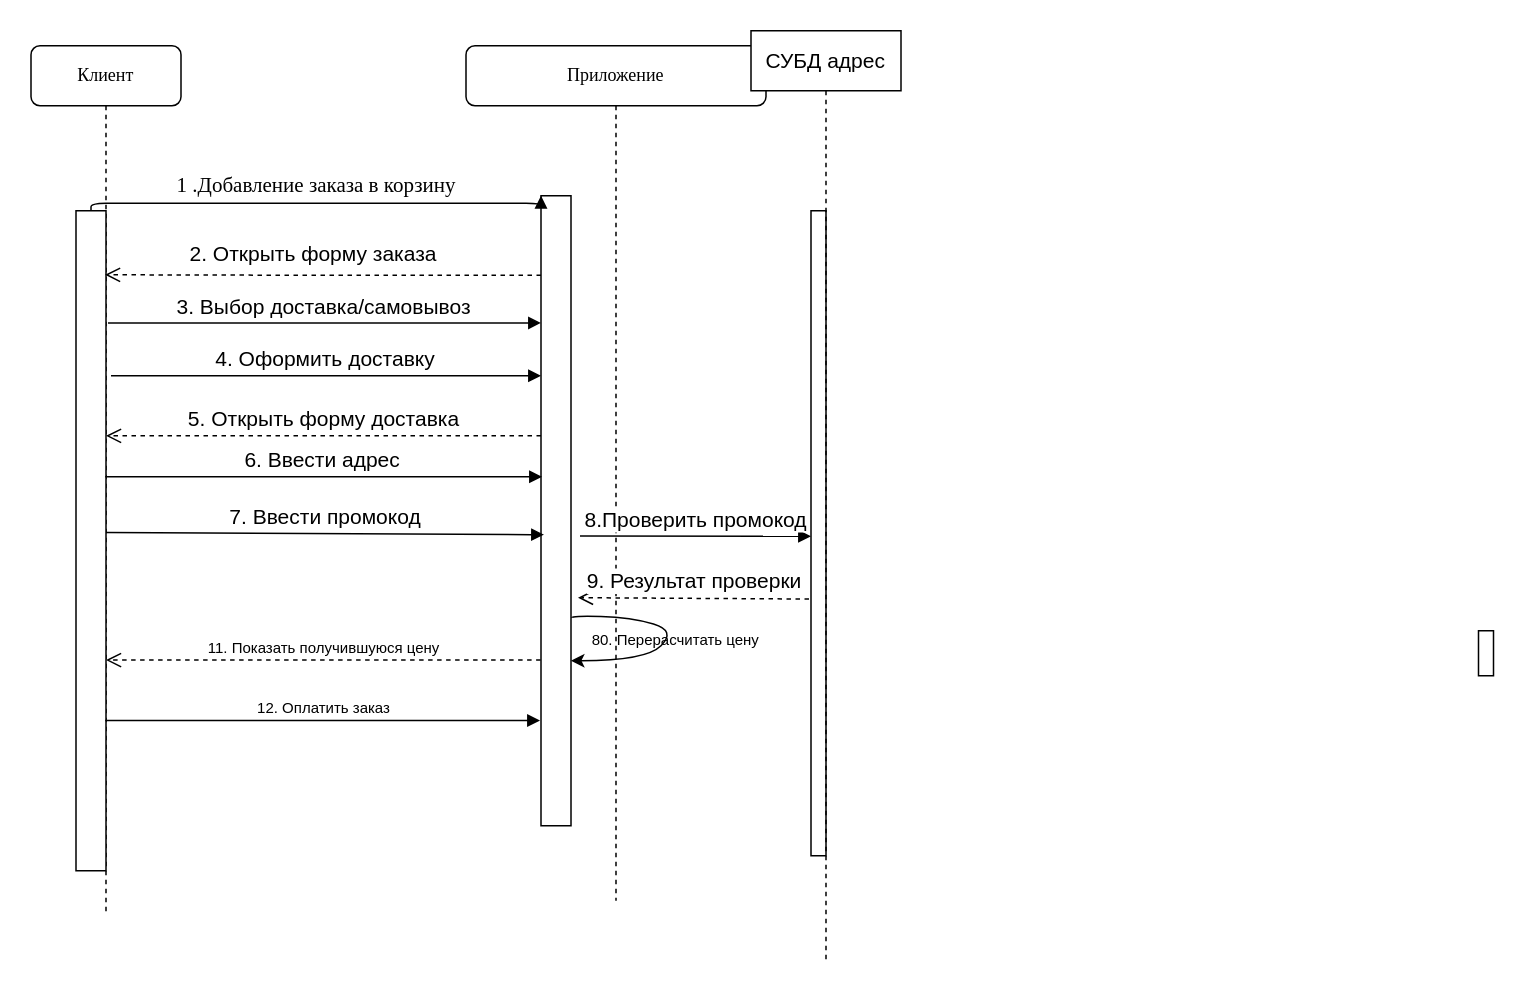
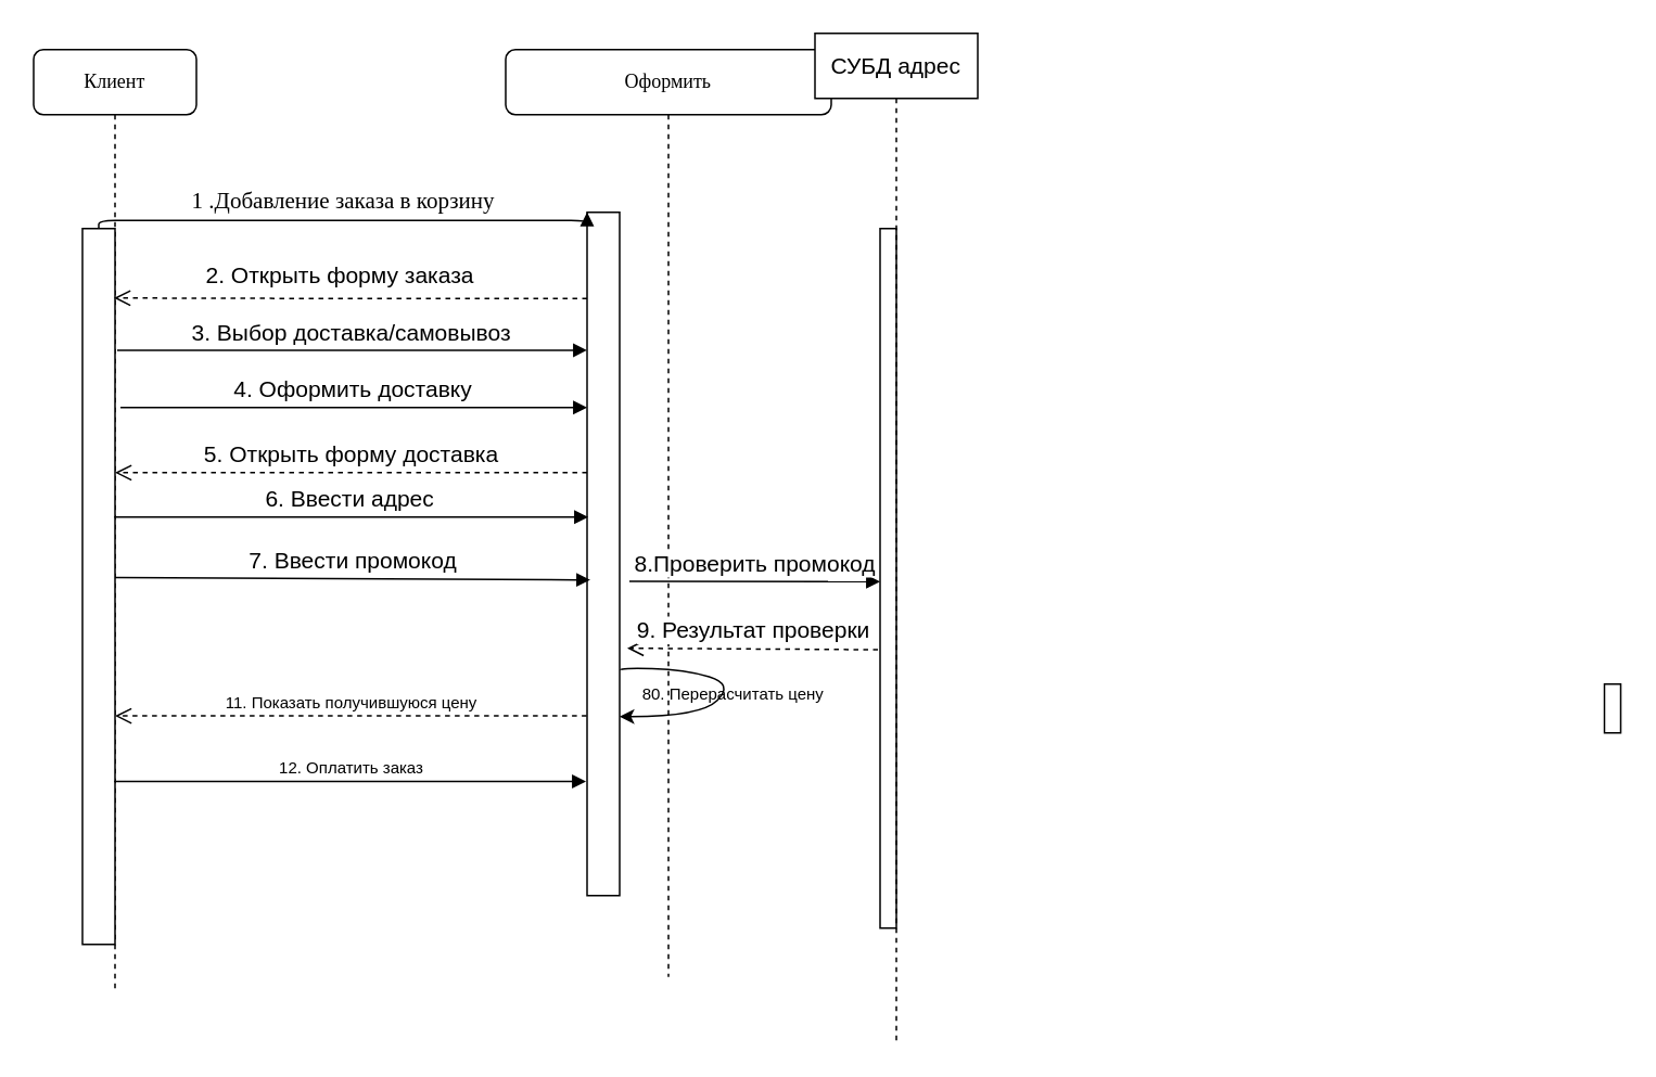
  <mxCell id="0" />
  <mxCell id="1" parent="0" />
  <mxCell id="2" value="Клиент&lt;br&gt;" style="shape=umlLifeline;perimeter=lifelinePerimeter;whiteSpace=wrap;html=1;container=1;collapsible=0;recursiveResize=0;outlineConnect=0;rounded=1;shadow=0;comic=0;labelBackgroundColor=none;strokeWidth=1;fontFamily=Verdana;fontSize=12;align=center;" parent="1" vertex="1"><mxGeometry x="20" y="30" width="100" height="580" as="geometry" /></mxCell>
  <mxCell id="3" value="" style="html=1;points=[];perimeter=orthogonalPerimeter;rounded=0;shadow=0;comic=0;labelBackgroundColor=none;strokeWidth=1;fontFamily=Verdana;fontSize=12;align=center;" parent="2" vertex="1"><mxGeometry x="30" y="110" width="20" height="440" as="geometry" /></mxCell>
- <mxCell id="4" value="Приложение" style="shape=umlLifeline;perimeter=lifelinePerimeter;whiteSpace=wrap;html=1;container=1;collapsible=0;recursiveResize=0;outlineConnect=0;rounded=1;shadow=0;comic=0;labelBackgroundColor=none;strokeWidth=1;fontFamily=Verdana;fontSize=12;align=center;size=40;" parent="1" vertex="1"><mxGeometry x="310" y="30" width="200" height="570" as="geometry" /></mxCell>
+ <mxCell id="4" value="Оформить" style="shape=umlLifeline;perimeter=lifelinePerimeter;whiteSpace=wrap;html=1;container=1;collapsible=0;recursiveResize=0;outlineConnect=0;rounded=1;shadow=0;comic=0;labelBackgroundColor=none;strokeWidth=1;fontFamily=Verdana;fontSize=12;align=center;size=40;" parent="1" vertex="1"><mxGeometry x="310" y="30" width="200" height="570" as="geometry" /></mxCell>
  <mxCell id="5" value="" style="html=1;points=[];perimeter=orthogonalPerimeter;rounded=0;shadow=0;comic=0;labelBackgroundColor=none;strokeWidth=1;fontFamily=Verdana;fontSize=12;align=center;" parent="4" vertex="1"><mxGeometry x="50" y="100" width="20" height="420" as="geometry" /></mxCell>
  <mxCell id="6" value="&lt;font style=&quot;font-size: 10px;&quot;&gt;80. Перерасчитать цену&lt;/font&gt;" style="text;html=1;strokeColor=none;fillColor=none;align=center;verticalAlign=middle;whiteSpace=wrap;rounded=0;fontSize=14;" vertex="1" parent="4"><mxGeometry x="80" y="390" width="120" height="10" as="geometry" /></mxCell>
  <mxCell id="7" value="" style="curved=1;endArrow=classic;html=1;rounded=0;fontSize=14;exitX=1.034;exitY=0.67;exitDx=0;exitDy=0;exitPerimeter=0;entryX=0.999;entryY=0.738;entryDx=0;entryDy=0;entryPerimeter=0;" edge="1" parent="4" source="5" target="5"><mxGeometry width="50" height="50" relative="1" as="geometry"><mxPoint x="100" y="380" as="sourcePoint" /><mxPoint x="80" y="400" as="targetPoint" /><Array as="points"><mxPoint x="70" y="380" /><mxPoint x="110" y="381" /><mxPoint x="140" y="390" /><mxPoint x="120" y="410" /></Array></mxGeometry></mxCell>
  <mxCell id="8" value="" style="html=1;points=[];perimeter=orthogonalPerimeter;rounded=0;shadow=0;comic=0;labelBackgroundColor=none;strokeWidth=1;fontFamily=Verdana;fontSize=12;align=center;" parent="1" vertex="1"><mxGeometry x="985" y="420" width="10" height="30" as="geometry" /></mxCell>
  <mxCell id="9" value="&lt;font style=&quot;font-size: 14px;&quot;&gt;1 .Добавление заказа в корзину&lt;/font&gt;" style="html=1;verticalAlign=bottom;endArrow=block;entryX=0;entryY=0;labelBackgroundColor=none;fontFamily=Verdana;fontSize=12;edgeStyle=elbowEdgeStyle;elbow=vertical;" parent="1" source="3" target="5" edge="1"><mxGeometry relative="1" as="geometry"><mxPoint x="200" y="150" as="sourcePoint" /></mxGeometry></mxCell>
  <mxCell id="10" value="&lt;font style=&quot;font-size: 14px;&quot;&gt;2. Открыть форму заказа&lt;/font&gt;" style="html=1;verticalAlign=bottom;endArrow=open;dashed=1;endSize=8;rounded=0;entryX=0.967;entryY=0.097;entryDx=0;entryDy=0;entryPerimeter=0;" edge="1" parent="1" target="3"><mxGeometry x="0.046" y="-3" relative="1" as="geometry"><mxPoint x="360" y="183" as="sourcePoint" /><mxPoint x="300" y="270" as="targetPoint" /><Array as="points"><mxPoint x="200" y="183" /></Array><mxPoint as="offset" /></mxGeometry></mxCell>
  <mxCell id="11" value="" style="rounded=0;whiteSpace=wrap;html=1;" vertex="1" parent="1"><mxGeometry x="540" y="140" width="10" height="430" as="geometry" /></mxCell>
  <mxCell id="12" value="&lt;font style=&quot;font-size: 14px;&quot;&gt;3. Выбор доставка/самовывоз&lt;/font&gt;" style="html=1;verticalAlign=bottom;endArrow=block;rounded=0;exitX=1.067;exitY=0.17;exitDx=0;exitDy=0;exitPerimeter=0;" edge="1" parent="1" source="3" target="5"><mxGeometry width="80" relative="1" as="geometry"><mxPoint x="300" y="350" as="sourcePoint" /><mxPoint x="290" y="215" as="targetPoint" /></mxGeometry></mxCell>
  <mxCell id="13" value="&lt;font style=&quot;font-size: 14px;&quot;&gt;4. Оформить доставку&lt;br&gt;&lt;/font&gt;" style="html=1;verticalAlign=bottom;endArrow=block;rounded=0;exitX=1.167;exitY=0.25;exitDx=0;exitDy=0;exitPerimeter=0;" edge="1" parent="1" source="3" target="5"><mxGeometry width="80" relative="1" as="geometry"><mxPoint x="80" y="250" as="sourcePoint" /><mxPoint x="289.33" y="250.2" as="targetPoint" /></mxGeometry></mxCell>
  <mxCell id="14" value="&lt;font style=&quot;font-size: 14px;&quot;&gt;5. Открыть форму доставка&lt;br&gt;&lt;/font&gt;" style="html=1;verticalAlign=bottom;endArrow=open;dashed=1;endSize=8;rounded=0;entryX=1;entryY=0.341;entryDx=0;entryDy=0;entryPerimeter=0;" edge="1" parent="1" source="5" target="3"><mxGeometry relative="1" as="geometry"><mxPoint x="160" y="280" as="sourcePoint" /><mxPoint x="80" y="290" as="targetPoint" /><Array as="points"><mxPoint x="220" y="290" /></Array></mxGeometry></mxCell>
  <mxCell id="15" value="&lt;font style=&quot;font-size: 14px;&quot;&gt;7. Ввести промокод&lt;br&gt;&lt;/font&gt;" style="html=1;verticalAlign=bottom;endArrow=block;rounded=0;exitX=1.067;exitY=0.17;exitDx=0;exitDy=0;exitPerimeter=0;entryX=0.1;entryY=0.538;entryDx=0;entryDy=0;entryPerimeter=0;" edge="1" parent="1" target="5"><mxGeometry width="80" relative="1" as="geometry"><mxPoint x="70" y="354.5" as="sourcePoint" /><mxPoint x="330" y="354.5" as="targetPoint" /></mxGeometry></mxCell>
  <mxCell id="16" value="&lt;font style=&quot;font-size: 14px;&quot;&gt;6. Ввести адрес&amp;nbsp;&lt;br&gt;&lt;/font&gt;" style="html=1;verticalAlign=bottom;endArrow=block;rounded=0;entryX=0.033;entryY=0.446;entryDx=0;entryDy=0;entryPerimeter=0;" edge="1" parent="1" source="2" target="5"><mxGeometry width="80" relative="1" as="geometry"><mxPoint x="100" y="299.5" as="sourcePoint" /><mxPoint x="360" y="299.5" as="targetPoint" /></mxGeometry></mxCell>
  <mxCell id="17" value="9. Результат проверки" style="html=1;verticalAlign=bottom;endArrow=open;dashed=1;endSize=8;rounded=0;fontSize=14;exitX=-0.133;exitY=0.602;exitDx=0;exitDy=0;exitPerimeter=0;entryX=1.233;entryY=0.638;entryDx=0;entryDy=0;entryPerimeter=0;" edge="1" parent="1" source="11" target="5"><mxGeometry relative="1" as="geometry"><mxPoint x="420" y="310" as="sourcePoint" /><mxPoint x="340" y="310" as="targetPoint" /></mxGeometry></mxCell>
  <mxCell id="18" value="8.Проверить промокод" style="html=1;verticalAlign=bottom;endArrow=block;rounded=0;fontSize=14;exitX=1.3;exitY=0.54;exitDx=0;exitDy=0;exitPerimeter=0;" edge="1" parent="1" source="5"><mxGeometry width="80" relative="1" as="geometry"><mxPoint x="340" y="310" as="sourcePoint" /><mxPoint x="540" y="357" as="targetPoint" /><Array as="points" /></mxGeometry></mxCell>
  <mxCell id="19" value="СУБД адрес" style="shape=umlLifeline;perimeter=lifelinePerimeter;whiteSpace=wrap;html=1;container=1;collapsible=0;recursiveResize=0;outlineConnect=0;fontSize=14;" vertex="1" parent="1"><mxGeometry x="500" y="20" width="100" height="620" as="geometry" /></mxCell>
  <mxCell id="20" value="11. Показать получившуюся цену" style="html=1;verticalAlign=bottom;endArrow=open;dashed=1;endSize=8;rounded=0;fontSize=10;exitX=-0.013;exitY=0.737;exitDx=0;exitDy=0;exitPerimeter=0;" edge="1" parent="1" source="5" target="3"><mxGeometry relative="1" as="geometry"><mxPoint x="320" y="480" as="sourcePoint" /><mxPoint x="240" y="480" as="targetPoint" /></mxGeometry></mxCell>
  <mxCell id="21" value="12. Оплатить заказ" style="html=1;verticalAlign=bottom;endArrow=block;rounded=0;fontSize=10;entryX=-0.033;entryY=0.833;entryDx=0;entryDy=0;entryPerimeter=0;" edge="1" parent="1" source="2" target="5"><mxGeometry width="80" relative="1" as="geometry"><mxPoint x="240" y="480" as="sourcePoint" /><mxPoint x="320" y="480" as="targetPoint" /></mxGeometry></mxCell>
